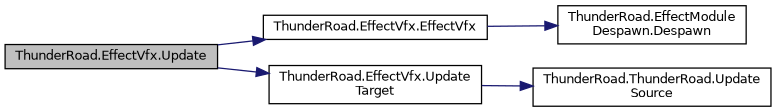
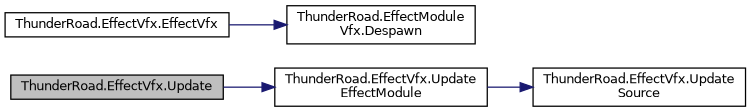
  digraph {
    fontname="DejaVu Sans"
    rankdir=LR
    node [color=black fillcolor=white fontname="DejaVu Sans" fontsize=10 shape=record style=filled]
    edge [color=midnightblue fontname="DejaVu Sans" fontsize=10 labelfontname=Helvetica labelfontsize=10 style=solid]
    n1 [fillcolor=grey75 fontcolor=black height=0.2 label="ThunderRoad.EffectVfx.Update" width=0.4]
    n2 [height=0.2 label="ThunderRoad.EffectVfx.EffectVfx" width=0.4]
-   n3 [height=0.2 label="ThunderRoad.EffectVfx.Update\lTarget" width=0.4]
-   n4 [height=0.2 label="ThunderRoad.EffectModule\lDespawn.Despawn" width=0.4]
-   n5 [height=0.2 label="ThunderRoad.ThunderRoad.Update\lSource" width=0.4]
-   n1 -> n2
+   n3 [height=0.2 label="ThunderRoad.EffectVfx.Update\lEffectModule" width=0.4]
+   n4 [height=0.2 label="ThunderRoad.EffectModule\lVfx.Despawn" width=0.4]
+   n5 [height=0.2 label="ThunderRoad.EffectVfx.Update\lSource" width=0.4]
    n1 -> n3
    n2 -> n4
    n3 -> n5
  }
